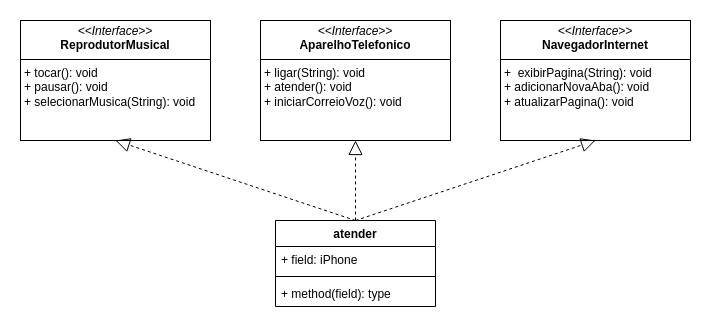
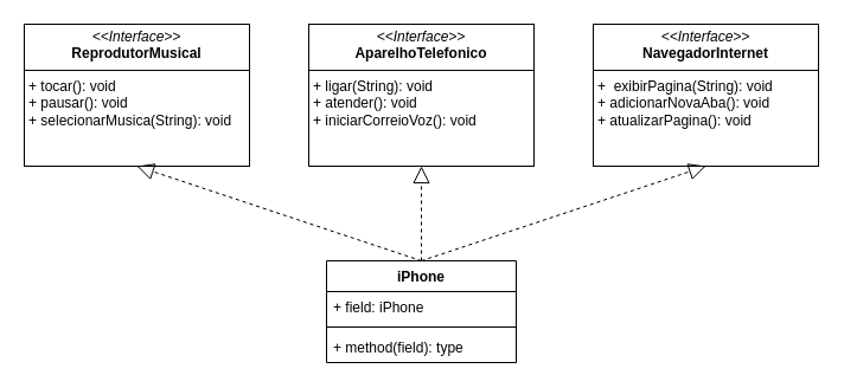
  <mxCell id="0" />
  <mxCell id="1" parent="0" />
  <mxCell id="2" value="&lt;p style=&quot;margin:0px;margin-top:4px;text-align:center;&quot;&gt;&lt;i&gt;&amp;lt;&amp;lt;Interface&amp;gt;&amp;gt;&lt;/i&gt;&lt;br&gt;&lt;b&gt;ReprodutorMusical&lt;/b&gt;&lt;br&gt;&lt;/p&gt;&lt;hr size=&quot;1&quot; style=&quot;border-style:solid;&quot;&gt;&lt;p style=&quot;margin:0px;margin-left:4px;&quot;&gt;+&amp;nbsp;&lt;span style=&quot;background-color: initial;&quot;&gt;tocar(): void&lt;/span&gt;&lt;br&gt;&lt;/p&gt;&lt;p style=&quot;margin:0px;margin-left:4px;&quot;&gt;+&amp;nbsp;&lt;span style=&quot;background-color: initial;&quot;&gt;pausar(): void&lt;/span&gt;&lt;span style=&quot;background-color: initial;&quot;&gt;&lt;br&gt;&lt;/span&gt;&lt;/p&gt;&lt;p style=&quot;margin:0px;margin-left:4px;&quot;&gt;+&amp;nbsp;&lt;span style=&quot;background-color: initial;&quot;&gt;selecionarMusica(String): void&lt;/span&gt;&lt;span style=&quot;background-color: initial;&quot;&gt;&lt;br&gt;&lt;/span&gt;&lt;/p&gt;" style="verticalAlign=top;align=left;overflow=fill;html=1;whiteSpace=wrap;" parent="1" vertex="1"><mxGeometry x="20" y="20" width="190" height="120" as="geometry" /></mxCell>
  <mxCell id="3" value="&lt;p style=&quot;margin:0px;margin-top:4px;text-align:center;&quot;&gt;&lt;i&gt;&amp;lt;&amp;lt;Interface&amp;gt;&amp;gt;&lt;/i&gt;&lt;br&gt;&lt;b&gt;AparelhoTelefonico&lt;/b&gt;&lt;/p&gt;&lt;hr size=&quot;1&quot; style=&quot;border-style:solid;&quot;&gt;&lt;p style=&quot;margin:0px;margin-left:4px;&quot;&gt;+ ligar(String): void&lt;br&gt;+&amp;nbsp;&lt;span style=&quot;background-color: initial;&quot;&gt;atender(): void&lt;/span&gt;&lt;/p&gt;&lt;p style=&quot;margin:0px;margin-left:4px;&quot;&gt;&lt;span style=&quot;background-color: initial;&quot;&gt;+&amp;nbsp;&lt;/span&gt;&lt;span style=&quot;background-color: initial;&quot;&gt;iniciarCorreioVoz(): void&lt;/span&gt;&lt;/p&gt;" style="verticalAlign=top;align=left;overflow=fill;html=1;whiteSpace=wrap;" parent="1" vertex="1"><mxGeometry x="260" y="20" width="190" height="120" as="geometry" /></mxCell>
  <mxCell id="4" value="&lt;p style=&quot;margin:0px;margin-top:4px;text-align:center;&quot;&gt;&lt;i&gt;&amp;lt;&amp;lt;Interface&amp;gt;&amp;gt;&lt;/i&gt;&lt;br&gt;&lt;b&gt;NavegadorInternet&lt;/b&gt;&lt;br&gt;&lt;/p&gt;&lt;hr size=&quot;1&quot; style=&quot;border-style:solid;&quot;&gt;&lt;p style=&quot;margin:0px;margin-left:4px;&quot;&gt;+ &lt;span style=&quot;background-color: initial;&quot;&gt;&amp;nbsp;exibirPagina(String): void&lt;/span&gt;&lt;/p&gt;&lt;p style=&quot;margin:0px;margin-left:4px;&quot;&gt;+ adicionarNovaAba():&amp;nbsp;&lt;span style=&quot;background-color: initial;&quot;&gt;void&lt;/span&gt;&lt;/p&gt;&lt;p style=&quot;margin:0px;margin-left:4px;&quot;&gt;&lt;span style=&quot;background-color: initial;&quot;&gt;+&amp;nbsp;&lt;/span&gt;&lt;span style=&quot;background-color: initial;&quot;&gt;atualizarPagina(): void&lt;/span&gt;&lt;/p&gt;" style="verticalAlign=top;align=left;overflow=fill;html=1;whiteSpace=wrap;" parent="1" vertex="1"><mxGeometry x="500" y="20" width="190" height="120" as="geometry" /></mxCell>
- <mxCell id="5" value="atender" style="swimlane;fontStyle=1;align=center;verticalAlign=top;childLayout=stackLayout;horizontal=1;startSize=26;horizontalStack=0;resizeParent=1;resizeParentMax=0;resizeLast=0;collapsible=1;marginBottom=0;whiteSpace=wrap;html=1;" parent="1" vertex="1"><mxGeometry x="275" y="220" width="160" height="86" as="geometry" /></mxCell>
+ <mxCell id="5" value="iPhone" style="swimlane;fontStyle=1;align=center;verticalAlign=top;childLayout=stackLayout;horizontal=1;startSize=26;horizontalStack=0;resizeParent=1;resizeParentMax=0;resizeLast=0;collapsible=1;marginBottom=0;whiteSpace=wrap;html=1;" parent="1" vertex="1"><mxGeometry x="275" y="220" width="160" height="86" as="geometry" /></mxCell>
  <mxCell id="6" value="+ field: iPhone" style="text;strokeColor=none;fillColor=none;align=left;verticalAlign=top;spacingLeft=4;spacingRight=4;overflow=hidden;rotatable=0;points=[[0,0.5],[1,0.5]];portConstraint=eastwest;whiteSpace=wrap;html=1;" parent="5" vertex="1"><mxGeometry y="26" width="160" height="26" as="geometry" /></mxCell>
  <mxCell id="7" value="" style="line;strokeWidth=1;fillColor=none;align=left;verticalAlign=middle;spacingTop=-1;spacingLeft=3;spacingRight=3;rotatable=0;labelPosition=right;points=[];portConstraint=eastwest;strokeColor=inherit;" parent="5" vertex="1"><mxGeometry y="52" width="160" height="8" as="geometry" /></mxCell>
  <mxCell id="8" value="+ method(field): type" style="text;strokeColor=none;fillColor=none;align=left;verticalAlign=top;spacingLeft=4;spacingRight=4;overflow=hidden;rotatable=0;points=[[0,0.5],[1,0.5]];portConstraint=eastwest;whiteSpace=wrap;html=1;" parent="5" vertex="1"><mxGeometry y="60" width="160" height="26" as="geometry" /></mxCell>
  <mxCell id="9" value="" style="endArrow=block;dashed=1;endFill=0;endSize=12;html=1;rounded=0;exitX=0.5;exitY=0;exitDx=0;exitDy=0;entryX=0.5;entryY=1;entryDx=0;entryDy=0;" parent="1" source="5" target="2" edge="1"><mxGeometry width="160" relative="1" as="geometry"><mxPoint x="230" y="220" as="sourcePoint" /><mxPoint x="390" y="220" as="targetPoint" /></mxGeometry></mxCell>
  <mxCell id="10" value="" style="endArrow=block;dashed=1;endFill=0;endSize=12;html=1;rounded=0;exitX=0.5;exitY=0;exitDx=0;exitDy=0;entryX=0.5;entryY=1;entryDx=0;entryDy=0;" parent="1" source="5" target="3" edge="1"><mxGeometry width="160" relative="1" as="geometry"><mxPoint x="310" y="280" as="sourcePoint" /><mxPoint x="125" y="170" as="targetPoint" /></mxGeometry></mxCell>
  <mxCell id="11" value="" style="endArrow=block;dashed=1;endFill=0;endSize=12;html=1;rounded=0;entryX=0.5;entryY=1;entryDx=0;entryDy=0;exitX=0.5;exitY=0;exitDx=0;exitDy=0;" parent="1" source="5" target="4" edge="1"><mxGeometry width="160" relative="1" as="geometry"><mxPoint x="230" y="220" as="sourcePoint" /><mxPoint x="390" y="220" as="targetPoint" /></mxGeometry></mxCell>
